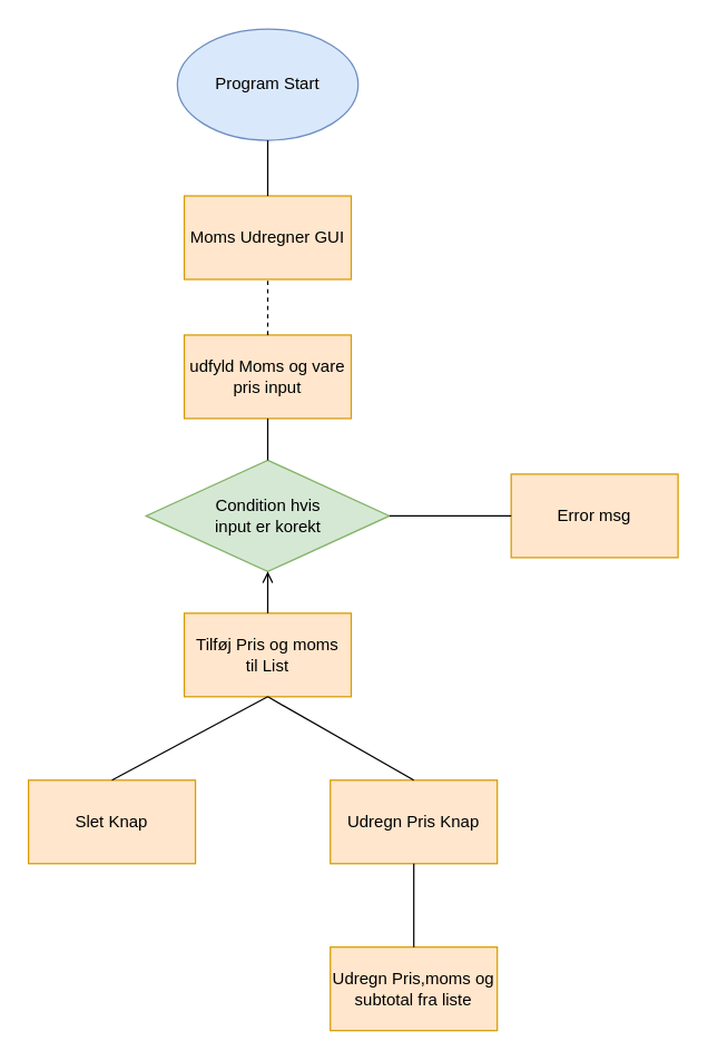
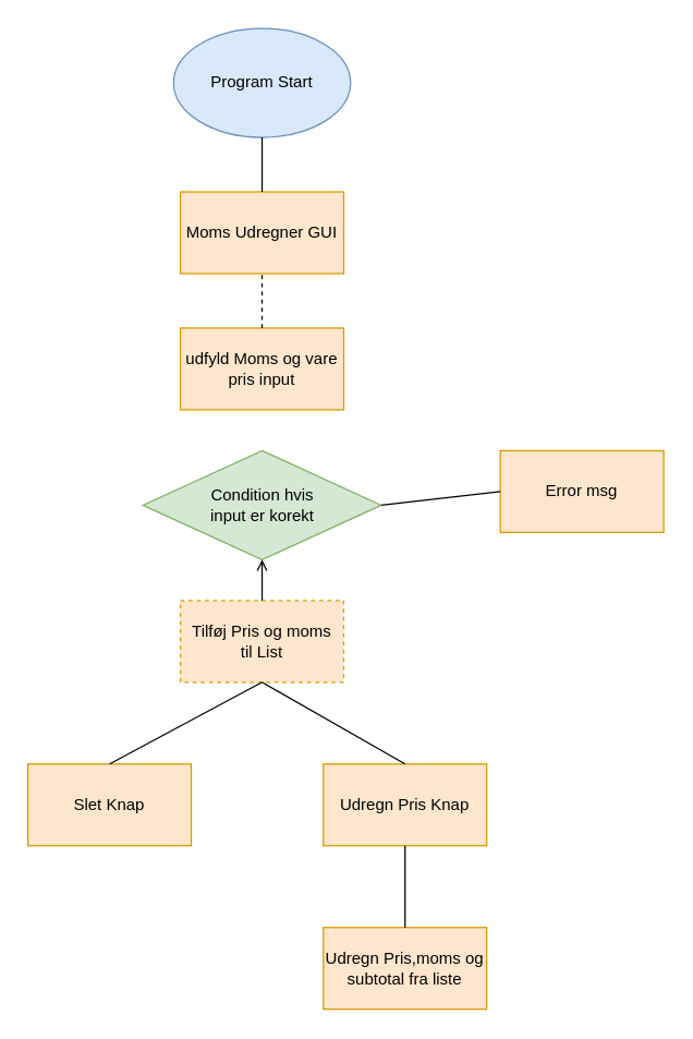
  <mxCell id="0" />
  <mxCell id="1" parent="0" />
  <mxCell id="2" value="Moms Udregner GUI" style="rounded=0;whiteSpace=wrap;html=1;fillColor=#ffe6cc;strokeColor=#d79b00;" vertex="1" parent="1"><mxGeometry x="132" y="140" width="120" height="60" as="geometry" /></mxCell>
  <mxCell id="3" value="Program Start" style="ellipse;whiteSpace=wrap;html=1;fillColor=#dae8fc;strokeColor=#6c8ebf;" vertex="1" parent="1"><mxGeometry x="127" y="20" width="130" height="80" as="geometry" /></mxCell>
  <mxCell id="4" value="udfyld Moms og vare pris input" style="rounded=0;whiteSpace=wrap;html=1;fillColor=#ffe6cc;strokeColor=#d79b00;" vertex="1" parent="1"><mxGeometry x="132" y="240" width="120" height="60" as="geometry" /></mxCell>
  <mxCell id="5" value="Condition hvis &lt;br&gt;input er korekt" style="rhombus;whiteSpace=wrap;html=1;fillColor=#d5e8d4;strokeColor=#82b366;" vertex="1" parent="1"><mxGeometry x="104.5" y="330" width="175" height="80" as="geometry" /></mxCell>
- <mxCell id="6" value="Error msg" style="rounded=0;whiteSpace=wrap;html=1;fillColor=#ffe6cc;strokeColor=#d79b00;" vertex="1" parent="1"><mxGeometry x="367" y="340" width="120" height="60" as="geometry" /></mxCell>
- <mxCell id="7" value="Tilføj Pris og moms&lt;br&gt;til List" style="rounded=0;whiteSpace=wrap;html=1;fillColor=#ffe6cc;strokeColor=#d79b00;" vertex="1" parent="1"><mxGeometry x="132" y="440" width="120" height="60" as="geometry" /></mxCell>
+ <mxCell id="6" value="Error msg" style="rounded=0;whiteSpace=wrap;html=1;fillColor=#ffe6cc;strokeColor=#d79b00;" vertex="1" parent="1"><mxGeometry x="367" y="330" width="120" height="60" as="geometry" /></mxCell>
+ <mxCell id="7" value="Tilføj Pris og moms&lt;br&gt;til List" style="rounded=0;whiteSpace=wrap;html=1;fillColor=#ffe6cc;strokeColor=#d79b00;dashed=1;" vertex="1" parent="1"><mxGeometry x="132" y="440" width="120" height="60" as="geometry" /></mxCell>
  <mxCell id="8" value="Udregn Pris,moms og subtotal fra liste" style="rounded=0;whiteSpace=wrap;html=1;fillColor=#ffe6cc;strokeColor=#d79b00;" vertex="1" parent="1"><mxGeometry x="237" y="680" width="120" height="60" as="geometry" /></mxCell>
  <mxCell id="9" value="Udregn Pris Knap" style="rounded=0;whiteSpace=wrap;html=1;fillColor=#ffe6cc;strokeColor=#d79b00;" vertex="1" parent="1"><mxGeometry x="237" y="560" width="120" height="60" as="geometry" /></mxCell>
  <mxCell id="10" value="Slet Knap" style="rounded=0;whiteSpace=wrap;html=1;fillColor=#ffe6cc;strokeColor=#d79b00;" vertex="1" parent="1"><mxGeometry x="20" y="560" width="120" height="60" as="geometry" /></mxCell>
  <mxCell id="11" value="" style="endArrow=none;html=1;entryX=0.5;entryY=1;entryDx=0;entryDy=0;exitX=0.5;exitY=0;exitDx=0;exitDy=0;dashed=1;" edge="1" parent="1" source="4" target="2"><mxGeometry width="50" height="50" relative="1" as="geometry"><mxPoint x="157" y="300" as="sourcePoint" /><mxPoint x="207" y="250" as="targetPoint" /></mxGeometry></mxCell>
- <mxCell id="12" value="" style="endArrow=none;html=1;entryX=0.5;entryY=1;entryDx=0;entryDy=0;exitX=0.5;exitY=0;exitDx=0;exitDy=0;" edge="1" parent="1" source="5" target="4"><mxGeometry width="50" height="50" relative="1" as="geometry"><mxPoint x="-13" y="270" as="sourcePoint" /><mxPoint x="37" y="220" as="targetPoint" /></mxGeometry></mxCell>
  <mxCell id="13" value="" style="endArrow=none;html=1;entryX=1;entryY=0.5;entryDx=0;entryDy=0;exitX=0;exitY=0.5;exitDx=0;exitDy=0;" edge="1" parent="1" source="6" target="5"><mxGeometry width="50" height="50" relative="1" as="geometry"><mxPoint x="337" y="370" as="sourcePoint" /><mxPoint x="467" y="180" as="targetPoint" /></mxGeometry></mxCell>
  <mxCell id="14" value="" style="endArrow=open;html=1;entryX=0.5;entryY=1;entryDx=0;entryDy=0;exitX=0.5;exitY=0;exitDx=0;exitDy=0;" edge="1" parent="1" source="7" target="5"><mxGeometry width="50" height="50" relative="1" as="geometry"><mxPoint x="-57" y="490" as="sourcePoint" /><mxPoint x="-7" y="440" as="targetPoint" /></mxGeometry></mxCell>
  <mxCell id="15" value="" style="endArrow=none;html=1;entryX=0.5;entryY=1;entryDx=0;entryDy=0;exitX=0.5;exitY=0;exitDx=0;exitDy=0;" edge="1" parent="1" source="10" target="7"><mxGeometry width="50" height="50" relative="1" as="geometry"><mxPoint x="197" y="600" as="sourcePoint" /><mxPoint x="247" y="550" as="targetPoint" /></mxGeometry></mxCell>
  <mxCell id="16" value="" style="endArrow=none;html=1;entryX=0.5;entryY=1;entryDx=0;entryDy=0;exitX=0.5;exitY=0;exitDx=0;exitDy=0;" edge="1" parent="1" source="9" target="7"><mxGeometry width="50" height="50" relative="1" as="geometry"><mxPoint x="357" y="530" as="sourcePoint" /><mxPoint x="407" y="480" as="targetPoint" /></mxGeometry></mxCell>
  <mxCell id="17" value="" style="endArrow=none;html=1;entryX=0.5;entryY=1;entryDx=0;entryDy=0;exitX=0.5;exitY=0;exitDx=0;exitDy=0;" edge="1" parent="1" source="8" target="9"><mxGeometry width="50" height="50" relative="1" as="geometry"><mxPoint x="417" y="630" as="sourcePoint" /><mxPoint x="467" y="580" as="targetPoint" /></mxGeometry></mxCell>
  <mxCell id="18" value="" style="endArrow=none;html=1;entryX=0.5;entryY=1;entryDx=0;entryDy=0;exitX=0.5;exitY=0;exitDx=0;exitDy=0;" edge="1" parent="1" source="2" target="3"><mxGeometry width="50" height="50" relative="1" as="geometry"><mxPoint x="-43" y="160" as="sourcePoint" /><mxPoint x="7" y="110" as="targetPoint" /></mxGeometry></mxCell>
